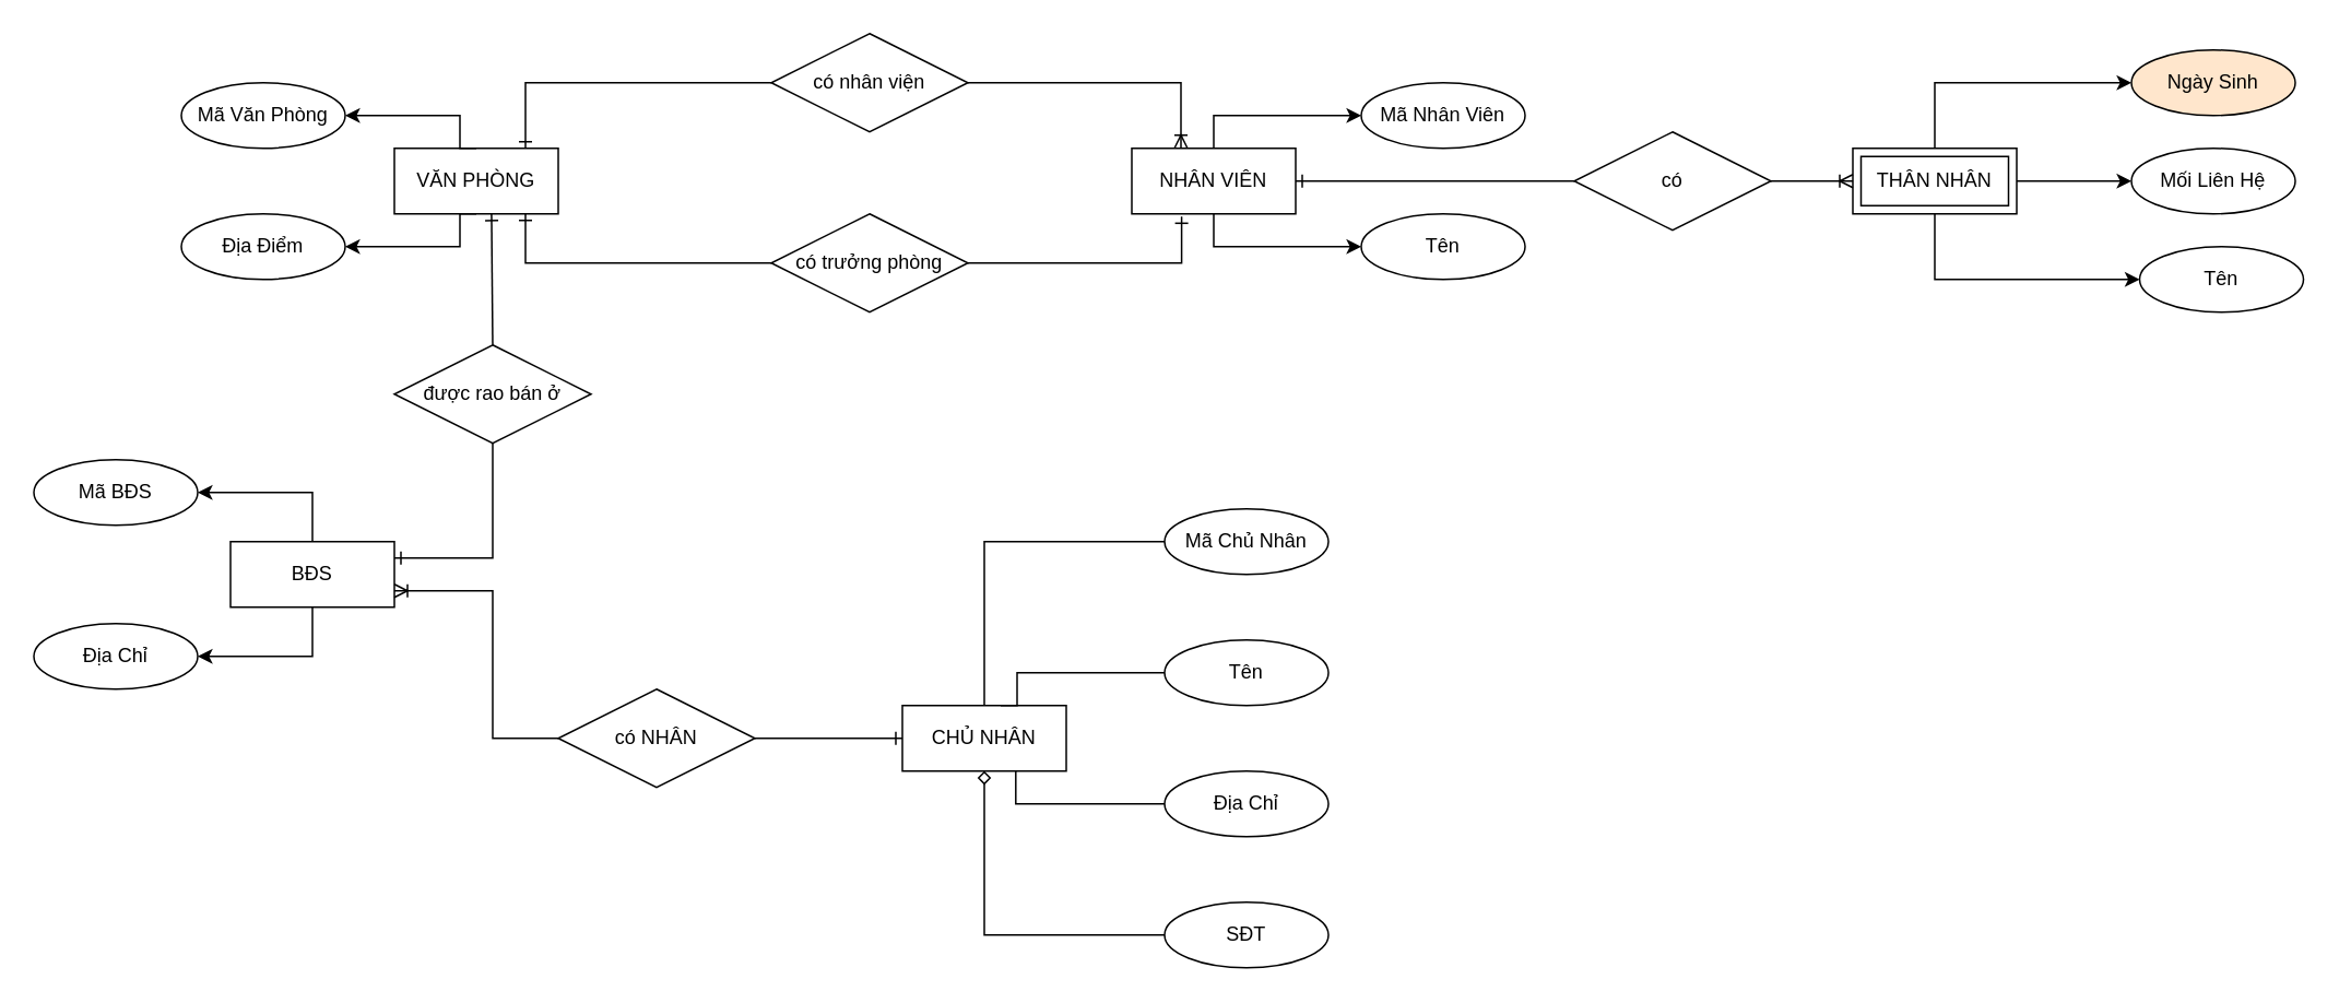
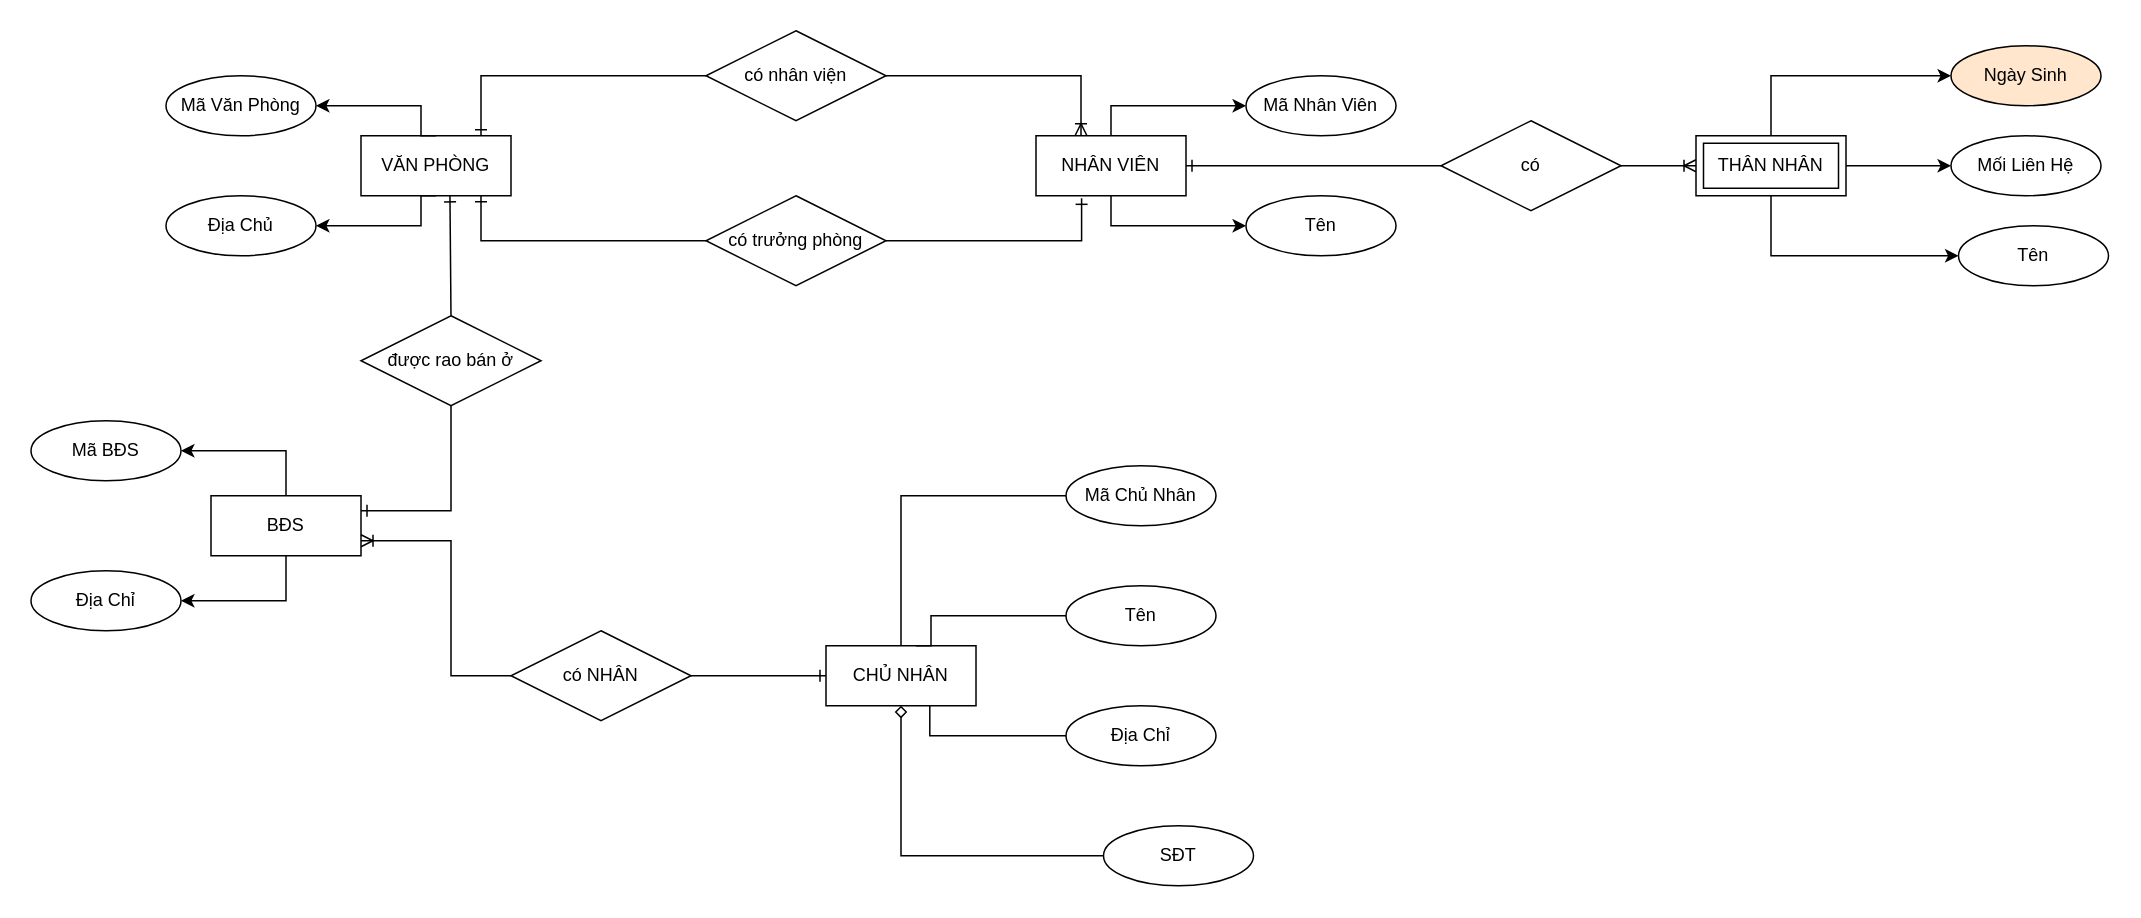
  <mxCell id="0" />
  <mxCell id="1" parent="0" />
  <mxCell id="2" value="VĂN PHÒNG" style="whiteSpace=wrap;html=1;align=center;" parent="1" vertex="1"><mxGeometry x="240" y="90" width="100" height="40" as="geometry" /></mxCell>
  <mxCell id="3" style="edgeStyle=orthogonalEdgeStyle;rounded=0;orthogonalLoop=1;jettySize=auto;html=1;entryX=0;entryY=0.5;entryDx=0;entryDy=0;endArrow=classic;endFill=1;" parent="1" source="6" target="19" edge="1"><mxGeometry relative="1" as="geometry"><Array as="points"><mxPoint x="740" y="70" /></Array></mxGeometry></mxCell>
  <mxCell id="4" style="edgeStyle=orthogonalEdgeStyle;rounded=0;orthogonalLoop=1;jettySize=auto;html=1;endArrow=classic;endFill=1;" parent="1" source="6" target="20" edge="1"><mxGeometry relative="1" as="geometry"><Array as="points"><mxPoint x="740" y="150" /></Array></mxGeometry></mxCell>
  <mxCell id="5" style="edgeStyle=orthogonalEdgeStyle;rounded=0;jumpStyle=line;orthogonalLoop=1;jettySize=auto;html=1;entryX=0;entryY=0.5;entryDx=0;entryDy=0;startArrow=ERone;startFill=0;endArrow=none;endFill=0;" parent="1" source="6" target="27" edge="1"><mxGeometry relative="1" as="geometry" /></mxCell>
  <mxCell id="6" value="NHÂN VIÊN" style="whiteSpace=wrap;html=1;align=center;" parent="1" vertex="1"><mxGeometry x="690" y="90" width="100" height="40" as="geometry" /></mxCell>
  <mxCell id="7" style="edgeStyle=orthogonalEdgeStyle;rounded=0;orthogonalLoop=1;jettySize=auto;html=1;entryX=0;entryY=0.5;entryDx=0;entryDy=0;startArrow=none;startFill=0;endArrow=classic;endFill=1;" parent="1" source="10" target="21" edge="1"><mxGeometry relative="1" as="geometry"><Array as="points"><mxPoint x="1180" y="170" /></Array></mxGeometry></mxCell>
  <mxCell id="8" style="edgeStyle=orthogonalEdgeStyle;rounded=0;orthogonalLoop=1;jettySize=auto;html=1;entryX=0;entryY=0.5;entryDx=0;entryDy=0;startArrow=none;startFill=0;endArrow=classic;endFill=1;exitX=0.5;exitY=0;exitDx=0;exitDy=0;" parent="1" source="10" target="22" edge="1"><mxGeometry relative="1" as="geometry"><Array as="points"><mxPoint x="1180" y="50" /></Array></mxGeometry></mxCell>
  <mxCell id="9" style="edgeStyle=orthogonalEdgeStyle;rounded=0;orthogonalLoop=1;jettySize=auto;html=1;entryX=0;entryY=0.5;entryDx=0;entryDy=0;startArrow=none;startFill=0;endArrow=classic;endFill=1;" parent="1" source="10" target="23" edge="1"><mxGeometry relative="1" as="geometry" /></mxCell>
  <mxCell id="10" value="THÂN NHÂN" style="shape=ext;margin=3;double=1;whiteSpace=wrap;html=1;align=center;" parent="1" vertex="1"><mxGeometry x="1130" y="90" width="100" height="40" as="geometry" /></mxCell>
  <mxCell id="11" style="edgeStyle=orthogonalEdgeStyle;rounded=0;orthogonalLoop=1;jettySize=auto;html=1;entryX=1;entryY=0.5;entryDx=0;entryDy=0;startArrow=none;startFill=0;endArrow=classic;endFill=1;jumpStyle=line;" parent="1" source="13" target="25" edge="1"><mxGeometry relative="1" as="geometry"><Array as="points"><mxPoint x="190" y="400" /></Array></mxGeometry></mxCell>
  <mxCell id="12" style="edgeStyle=orthogonalEdgeStyle;rounded=0;jumpStyle=line;orthogonalLoop=1;jettySize=auto;html=1;startArrow=none;startFill=0;endArrow=classic;endFill=1;entryX=1;entryY=0.5;entryDx=0;entryDy=0;" parent="1" source="13" target="24" edge="1"><mxGeometry relative="1" as="geometry"><mxPoint x="170" y="290" as="targetPoint" /><Array as="points"><mxPoint x="190" y="300" /></Array></mxGeometry></mxCell>
  <mxCell id="13" value="BĐS" style="whiteSpace=wrap;html=1;align=center;" parent="1" vertex="1"><mxGeometry x="140" y="330" width="100" height="40" as="geometry" /></mxCell>
  <mxCell id="14" value="CHỦ NHÂN" style="whiteSpace=wrap;html=1;align=center;" parent="1" vertex="1"><mxGeometry x="550" y="430" width="100" height="40" as="geometry" /></mxCell>
  <mxCell id="15" style="edgeStyle=orthogonalEdgeStyle;rounded=0;orthogonalLoop=1;jettySize=auto;html=1;entryX=0.5;entryY=0;entryDx=0;entryDy=0;endArrow=none;endFill=0;startArrow=classic;startFill=1;" parent="1" source="16" target="2" edge="1"><mxGeometry relative="1" as="geometry"><Array as="points"><mxPoint x="280" y="70" /><mxPoint x="280" y="90" /></Array></mxGeometry></mxCell>
  <mxCell id="16" value="Mã Văn Phòng" style="ellipse;whiteSpace=wrap;html=1;align=center;" parent="1" vertex="1"><mxGeometry x="110" y="50" width="100" height="40" as="geometry" /></mxCell>
  <mxCell id="17" style="edgeStyle=orthogonalEdgeStyle;rounded=0;orthogonalLoop=1;jettySize=auto;html=1;entryX=0.5;entryY=1;entryDx=0;entryDy=0;endArrow=none;endFill=0;startArrow=classic;startFill=1;" parent="1" source="18" target="2" edge="1"><mxGeometry relative="1" as="geometry"><Array as="points"><mxPoint x="280" y="150" /><mxPoint x="280" y="130" /></Array></mxGeometry></mxCell>
- <mxCell id="18" value="Địa Điểm" style="ellipse;whiteSpace=wrap;html=1;align=center;" parent="1" vertex="1"><mxGeometry x="110" y="130" width="100" height="40" as="geometry" /></mxCell>
+ <mxCell id="18" value="Địa Chủ" style="ellipse;whiteSpace=wrap;html=1;align=center;" parent="1" vertex="1"><mxGeometry x="110" y="130" width="100" height="40" as="geometry" /></mxCell>
  <mxCell id="19" value="Mã Nhân Viên" style="ellipse;whiteSpace=wrap;html=1;align=center;" parent="1" vertex="1"><mxGeometry x="830" y="50" width="100" height="40" as="geometry" /></mxCell>
  <mxCell id="20" value="Tên" style="ellipse;whiteSpace=wrap;html=1;align=center;" parent="1" vertex="1"><mxGeometry x="830" y="130" width="100" height="40" as="geometry" /></mxCell>
  <mxCell id="21" value="Tên" style="ellipse;whiteSpace=wrap;html=1;align=center;" parent="1" vertex="1"><mxGeometry x="1305" y="150" width="100" height="40" as="geometry" /></mxCell>
  <mxCell id="22" value="Ngày Sinh" style="ellipse;whiteSpace=wrap;html=1;align=center;fillColor=#ffe6cc;" parent="1" vertex="1"><mxGeometry x="1300" width="100" height="40" as="geometry" y="30" /></mxCell>
  <mxCell id="23" value="Mối Liên Hệ" style="ellipse;whiteSpace=wrap;html=1;align=center;" parent="1" vertex="1"><mxGeometry x="1300" y="90" width="100" height="40" as="geometry" /></mxCell>
  <mxCell id="24" value="Mã BĐS" style="ellipse;whiteSpace=wrap;html=1;align=center;" parent="1" vertex="1"><mxGeometry x="20" y="280" width="100" height="40" as="geometry" /></mxCell>
  <mxCell id="25" value="Địa Chỉ" style="ellipse;whiteSpace=wrap;html=1;align=center;" parent="1" vertex="1"><mxGeometry x="20" y="380" width="100" height="40" as="geometry" /></mxCell>
  <mxCell id="26" style="edgeStyle=orthogonalEdgeStyle;rounded=0;jumpStyle=line;orthogonalLoop=1;jettySize=auto;html=1;entryX=0;entryY=0.5;entryDx=0;entryDy=0;startArrow=none;startFill=0;endArrow=ERoneToMany;endFill=0;" parent="1" source="27" target="10" edge="1"><mxGeometry relative="1" as="geometry" /></mxCell>
  <mxCell id="27" value="có" style="shape=rhombus;perimeter=rhombusPerimeter;whiteSpace=wrap;html=1;align=center;" parent="1" vertex="1"><mxGeometry x="960" y="80" width="120" height="60" as="geometry" /></mxCell>
  <mxCell id="28" style="edgeStyle=orthogonalEdgeStyle;rounded=0;jumpStyle=line;orthogonalLoop=1;jettySize=auto;html=1;startArrow=none;startFill=0;endArrow=ERoneToMany;endFill=0;" parent="1" source="30" edge="1"><mxGeometry relative="1" as="geometry"><mxPoint x="720" y="90" as="targetPoint" /><Array as="points"><mxPoint x="720" y="50" /><mxPoint x="720" y="90" /></Array></mxGeometry></mxCell>
  <mxCell id="29" style="edgeStyle=orthogonalEdgeStyle;rounded=0;jumpStyle=line;orthogonalLoop=1;jettySize=auto;html=1;entryX=0.8;entryY=0;entryDx=0;entryDy=0;entryPerimeter=0;startArrow=none;startFill=0;endArrow=ERone;endFill=0;" parent="1" source="30" target="2" edge="1"><mxGeometry relative="1" as="geometry" /></mxCell>
  <mxCell id="30" value="có nhân viện" style="shape=rhombus;perimeter=rhombusPerimeter;whiteSpace=wrap;html=1;align=center;" parent="1" vertex="1"><mxGeometry x="470" y="20" width="120" height="60" as="geometry" /></mxCell>
  <mxCell id="31" style="edgeStyle=orthogonalEdgeStyle;rounded=0;orthogonalLoop=1;jettySize=auto;html=1;entryX=0.8;entryY=1;entryDx=0;entryDy=0;entryPerimeter=0;startArrow=none;startFill=0;endArrow=ERone;endFill=0;" edge="1" parent="1" source="33" target="2"><mxGeometry relative="1" as="geometry" /></mxCell>
  <mxCell id="32" style="edgeStyle=orthogonalEdgeStyle;rounded=0;orthogonalLoop=1;jettySize=auto;html=1;entryX=0.304;entryY=1.043;entryDx=0;entryDy=0;entryPerimeter=0;startArrow=none;startFill=0;endArrow=ERone;endFill=0;" edge="1" parent="1" source="33" target="6"><mxGeometry relative="1" as="geometry"><Array as="points"><mxPoint x="720" y="160" /></Array></mxGeometry></mxCell>
  <mxCell id="33" value="có trưởng phòng" style="shape=rhombus;perimeter=rhombusPerimeter;whiteSpace=wrap;html=1;align=center;" parent="1" vertex="1"><mxGeometry x="470" y="130" width="120" height="60" as="geometry" /></mxCell>
  <mxCell id="34" style="edgeStyle=orthogonalEdgeStyle;rounded=0;jumpStyle=line;orthogonalLoop=1;jettySize=auto;html=1;startArrow=none;startFill=0;endArrow=ERone;endFill=0;entryX=0.593;entryY=1.003;entryDx=0;entryDy=0;entryPerimeter=0;" parent="1" source="36" target="2" edge="1"><mxGeometry relative="1" as="geometry"><mxPoint x="301" y="140" as="targetPoint" /></mxGeometry></mxCell>
  <mxCell id="35" style="edgeStyle=orthogonalEdgeStyle;rounded=0;jumpStyle=line;orthogonalLoop=1;jettySize=auto;html=1;entryX=1;entryY=0.25;entryDx=0;entryDy=0;startArrow=none;startFill=0;endArrow=ERone;endFill=0;" parent="1" source="36" target="13" edge="1"><mxGeometry relative="1" as="geometry"><Array as="points"><mxPoint x="300" y="340" /></Array></mxGeometry></mxCell>
  <mxCell id="36" value="được rao bán ở" style="shape=rhombus;perimeter=rhombusPerimeter;whiteSpace=wrap;html=1;align=center;" parent="1" vertex="1"><mxGeometry x="240" y="210" width="120" height="60" as="geometry" /></mxCell>
  <mxCell id="37" style="edgeStyle=orthogonalEdgeStyle;rounded=0;jumpStyle=line;orthogonalLoop=1;jettySize=auto;html=1;entryX=1;entryY=0.75;entryDx=0;entryDy=0;startArrow=none;startFill=0;endArrow=ERoneToMany;endFill=0;" parent="1" source="39" target="13" edge="1"><mxGeometry relative="1" as="geometry"><Array as="points"><mxPoint x="300" y="450" /><mxPoint x="300" y="360" /></Array></mxGeometry></mxCell>
  <mxCell id="38" style="edgeStyle=orthogonalEdgeStyle;rounded=0;jumpStyle=line;orthogonalLoop=1;jettySize=auto;html=1;entryX=0;entryY=0.5;entryDx=0;entryDy=0;startArrow=none;startFill=0;endArrow=ERone;endFill=0;" parent="1" source="39" target="14" edge="1"><mxGeometry relative="1" as="geometry" /></mxCell>
  <mxCell id="39" value="có NHÂN" style="shape=rhombus;perimeter=rhombusPerimeter;whiteSpace=wrap;html=1;align=center;" parent="1" vertex="1"><mxGeometry x="340" y="420" width="120" height="60" as="geometry" /></mxCell>
  <mxCell id="40" style="edgeStyle=orthogonalEdgeStyle;rounded=0;jumpStyle=line;orthogonalLoop=1;jettySize=auto;html=1;entryX=0.5;entryY=0;entryDx=0;entryDy=0;startArrow=none;startFill=0;endArrow=none;endFill=0;" parent="1" source="41" target="14" edge="1"><mxGeometry relative="1" as="geometry" /></mxCell>
  <mxCell id="41" value="Mã Chủ Nhân" style="ellipse;whiteSpace=wrap;html=1;align=center;" parent="1" vertex="1"><mxGeometry x="710" y="310" width="100" height="40" as="geometry" /></mxCell>
  <mxCell id="42" style="edgeStyle=orthogonalEdgeStyle;rounded=0;jumpStyle=line;orthogonalLoop=1;jettySize=auto;html=1;entryX=0.6;entryY=0;entryDx=0;entryDy=0;entryPerimeter=0;startArrow=none;startFill=0;endArrow=none;endFill=0;" parent="1" source="43" target="14" edge="1"><mxGeometry relative="1" as="geometry"><Array as="points"><mxPoint x="620" y="410" /><mxPoint x="620" y="430" /></Array></mxGeometry></mxCell>
  <mxCell id="43" value="Tên" style="ellipse;whiteSpace=wrap;html=1;align=center;" parent="1" vertex="1"><mxGeometry x="710" y="390" width="100" height="40" as="geometry" /></mxCell>
  <mxCell id="44" style="edgeStyle=orthogonalEdgeStyle;rounded=0;jumpStyle=line;orthogonalLoop=1;jettySize=auto;html=1;entryX=0.692;entryY=0.996;entryDx=0;entryDy=0;entryPerimeter=0;startArrow=none;startFill=0;endArrow=none;endFill=0;" parent="1" source="45" target="14" edge="1"><mxGeometry relative="1" as="geometry" /></mxCell>
  <mxCell id="45" value="Địa Chỉ" style="ellipse;whiteSpace=wrap;html=1;align=center;" parent="1" vertex="1"><mxGeometry x="710" y="470" width="100" height="40" as="geometry" /></mxCell>
  <mxCell id="46" style="edgeStyle=orthogonalEdgeStyle;rounded=0;jumpStyle=line;orthogonalLoop=1;jettySize=auto;html=1;entryX=0.5;entryY=1;entryDx=0;entryDy=0;startArrow=none;startFill=0;endArrow=diamond;endFill=0;" parent="1" source="47" target="14" edge="1"><mxGeometry relative="1" as="geometry" /></mxCell>
- <mxCell id="47" value="SĐT" style="ellipse;whiteSpace=wrap;html=1;align=center;" parent="1" vertex="1"><mxGeometry x="710" y="550" width="100" height="40" as="geometry" /></mxCell>
+ <mxCell id="47" value="SĐT" style="ellipse;whiteSpace=wrap;html=1;align=center;" parent="1" vertex="1"><mxGeometry x="735" y="550" width="100" height="40" as="geometry" /></mxCell>
